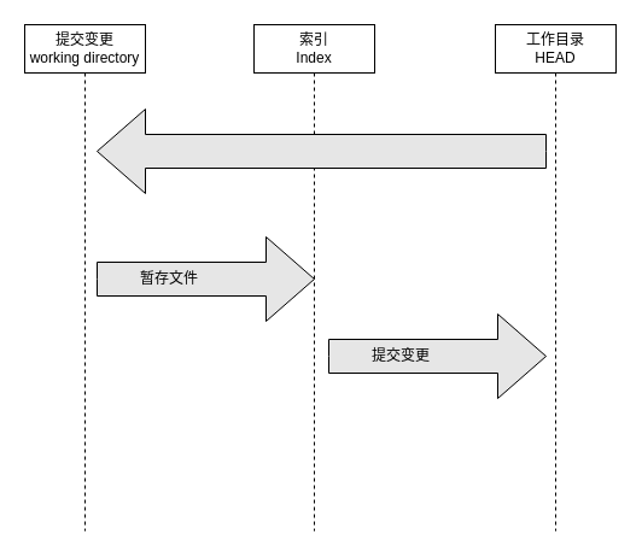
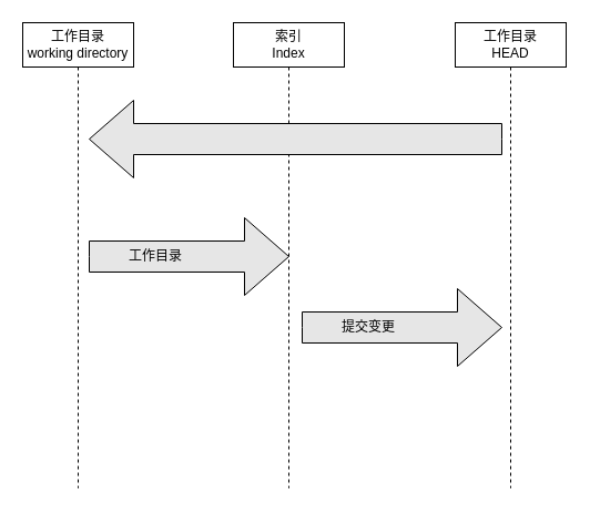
  <mxCell id="0" />
  <mxCell id="1" parent="0" />
- <mxCell id="2" value="提交变更&lt;br&gt;working directory" style="shape=umlLifeline;perimeter=lifelinePerimeter;whiteSpace=wrap;html=1;container=1;dropTarget=0;collapsible=0;recursiveResize=0;outlineConnect=0;portConstraint=eastwest;newEdgeStyle={&quot;curved&quot;:0,&quot;rounded&quot;:0};" vertex="1" parent="1"><mxGeometry x="20" y="20" width="100" height="420" as="geometry" /></mxCell>
+ <mxCell id="2" value="工作目录&lt;br&gt;working directory" style="shape=umlLifeline;perimeter=lifelinePerimeter;whiteSpace=wrap;html=1;container=1;dropTarget=0;collapsible=0;recursiveResize=0;outlineConnect=0;portConstraint=eastwest;newEdgeStyle={&quot;curved&quot;:0,&quot;rounded&quot;:0};" vertex="1" parent="1"><mxGeometry x="20" y="20" width="100" height="420" as="geometry" /></mxCell>
  <mxCell id="3" value="索引&lt;br&gt;Index" style="shape=umlLifeline;perimeter=lifelinePerimeter;whiteSpace=wrap;html=1;container=1;dropTarget=0;collapsible=0;recursiveResize=0;outlineConnect=0;portConstraint=eastwest;newEdgeStyle={&quot;curved&quot;:0,&quot;rounded&quot;:0};" vertex="1" parent="1"><mxGeometry x="210" y="20" width="100" height="420" as="geometry" /></mxCell>
  <mxCell id="4" value="工作目录&lt;br&gt;HEAD" style="shape=umlLifeline;perimeter=lifelinePerimeter;whiteSpace=wrap;html=1;container=1;dropTarget=0;collapsible=0;recursiveResize=0;outlineConnect=0;portConstraint=eastwest;newEdgeStyle={&quot;curved&quot;:0,&quot;rounded&quot;:0};" vertex="1" parent="1"><mxGeometry x="410" y="20" width="100" height="420" as="geometry" /></mxCell>
  <mxCell id="5" value="" style="verticalLabelPosition=bottom;verticalAlign=top;html=1;strokeWidth=1;shape=mxgraph.arrows2.arrow;dy=0.6;dx=40;notch=0;rotation=-180;fillColor=#E6E6E6;" vertex="1" parent="1"><mxGeometry x="80" y="90" width="372" height="70" as="geometry" /></mxCell>
  <mxCell id="6" value="" style="verticalLabelPosition=bottom;verticalAlign=top;html=1;strokeWidth=1;shape=mxgraph.arrows2.arrow;dy=0.6;dx=40;notch=0;rotation=0;fillColor=#E6E6E6;" vertex="1" parent="1"><mxGeometry x="80" y="196" width="180" height="70" as="geometry" /></mxCell>
- <mxCell id="7" value="暂存文件" style="text;html=1;align=center;verticalAlign=middle;whiteSpace=wrap;rounded=0;" vertex="1" parent="1"><mxGeometry x="110" y="216" width="60" height="30" as="geometry" /></mxCell>
+ <mxCell id="7" value="工作目录" style="text;html=1;align=center;verticalAlign=middle;whiteSpace=wrap;rounded=0;" vertex="1" parent="1"><mxGeometry x="110" y="216" width="60" height="30" as="geometry" /></mxCell>
  <mxCell id="8" value="" style="verticalLabelPosition=bottom;verticalAlign=top;html=1;strokeWidth=1;shape=mxgraph.arrows2.arrow;dy=0.6;dx=40;notch=0;rotation=0;fillColor=#E6E6E6;" vertex="1" parent="1"><mxGeometry x="272" y="260" width="180" height="70" as="geometry" /></mxCell>
  <mxCell id="9" value="提交变更" style="text;html=1;align=center;verticalAlign=middle;whiteSpace=wrap;rounded=0;" vertex="1" parent="1"><mxGeometry x="302" y="280" width="60" height="30" as="geometry" /></mxCell>
